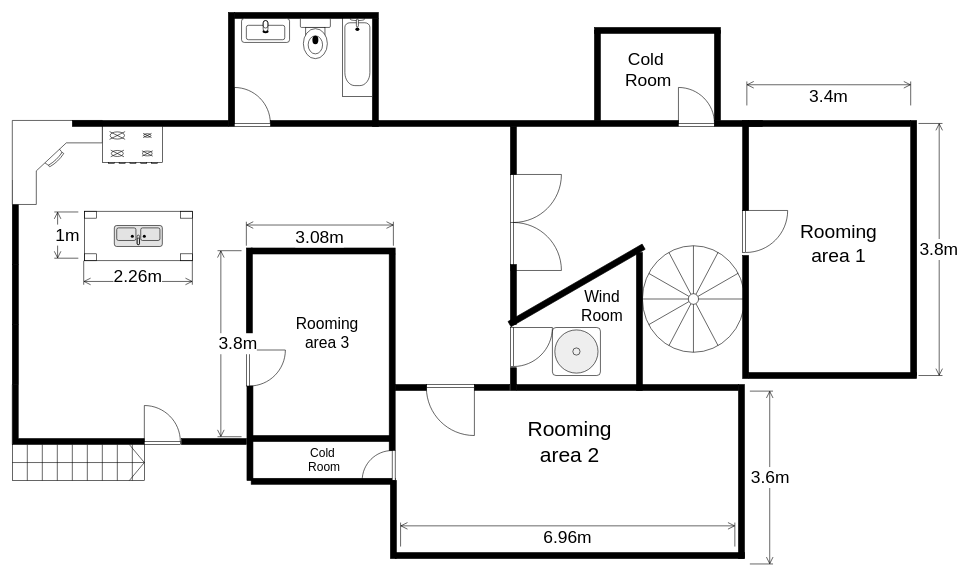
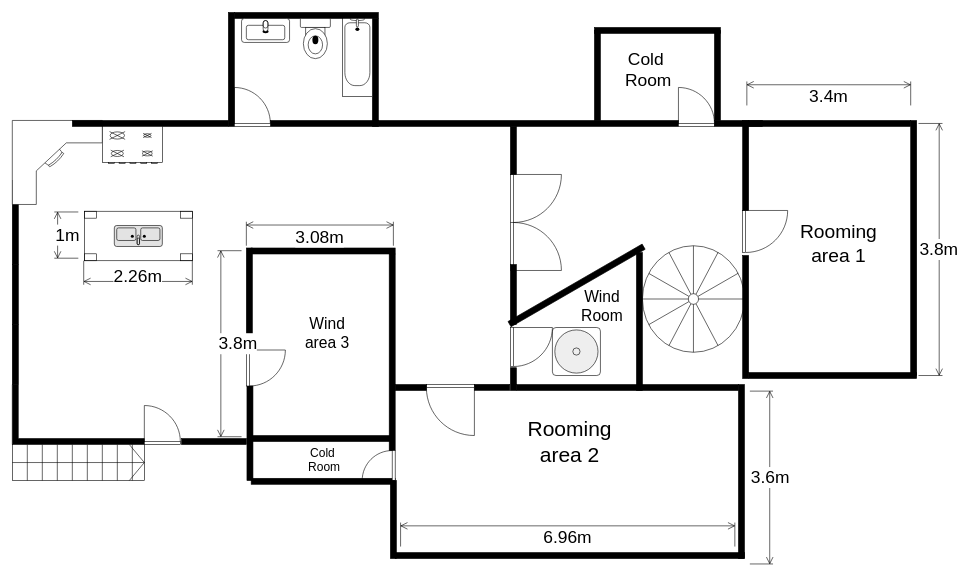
  <mxCell id="0" />
  <mxCell id="1" parent="0" />
  <mxCell id="2" value="" style="verticalLabelPosition=bottom;html=1;verticalAlign=top;align=center;shape=mxgraph.floorplan.wallCorner;fillColor=#000000;direction=north" parent="1" vertex="1"><mxGeometry x="20" y="640" width="220" height="100" as="geometry" /></mxCell>
  <mxCell id="3" value="" style="verticalLabelPosition=bottom;html=1;verticalAlign=top;align=center;shape=mxgraph.floorplan.wall;fillColor=#000000;direction=south;" parent="1" vertex="1"><mxGeometry x="20" y="540" width="10" height="100" as="geometry" /></mxCell>
  <mxCell id="4" value="" style="verticalLabelPosition=bottom;html=1;verticalAlign=top;align=center;shape=mxgraph.floorplan.wall;fillColor=#000000;direction=south;" parent="1" vertex="1"><mxGeometry x="20" y="440" width="10" height="100" as="geometry" /></mxCell>
  <mxCell id="5" value="" style="verticalLabelPosition=bottom;html=1;verticalAlign=top;align=center;shape=mxgraph.floorplan.wall;fillColor=#000000;direction=south;" parent="1" vertex="1"><mxGeometry x="20" y="300" width="10" height="140" as="geometry" /></mxCell>
  <mxCell id="6" value="" style="verticalLabelPosition=bottom;html=1;verticalAlign=top;align=center;shape=mxgraph.floorplan.doorRight;aspect=fixed;direction=west;" parent="1" vertex="1"><mxGeometry x="240" y="676.25" width="60" height="63.75" as="geometry" /></mxCell>
  <mxCell id="7" value="" style="verticalLabelPosition=bottom;html=1;verticalAlign=top;align=center;shape=mxgraph.floorplan.stairs;" parent="1" vertex="1"><mxGeometry x="20" y="740" width="220" height="60" as="geometry" /></mxCell>
  <mxCell id="8" value="" style="verticalLabelPosition=bottom;html=1;verticalAlign=top;align=center;shape=mxgraph.floorplan.desk_corner;fontFamily=Helvetica;fontSize=12;" parent="1" vertex="1"><mxGeometry x="20" y="200" width="150" height="140" as="geometry" /></mxCell>
  <mxCell id="9" value="" style="verticalLabelPosition=bottom;html=1;verticalAlign=top;align=center;shape=mxgraph.floorplan.wall;fillColor=#000000;" parent="1" vertex="1"><mxGeometry x="120" y="200" width="260" height="10" as="geometry" /></mxCell>
  <mxCell id="10" value="" style="verticalLabelPosition=bottom;html=1;verticalAlign=top;align=center;shape=mxgraph.floorplan.wall;fillColor=#000000;direction=south;" parent="1" vertex="1"><mxGeometry x="380" y="20" width="10" height="190" as="geometry" /></mxCell>
  <mxCell id="11" value="" style="verticalLabelPosition=bottom;html=1;verticalAlign=top;align=center;shape=mxgraph.floorplan.wall;fillColor=#000000;" parent="1" vertex="1"><mxGeometry x="390" y="20" width="240" height="10" as="geometry" /></mxCell>
  <mxCell id="12" value="" style="verticalLabelPosition=bottom;html=1;verticalAlign=top;align=center;shape=mxgraph.floorplan.wall;fillColor=#000000;direction=south;" parent="1" vertex="1"><mxGeometry x="620" y="30" width="10" height="180" as="geometry" /></mxCell>
  <mxCell id="13" value="" style="verticalLabelPosition=bottom;html=1;verticalAlign=top;align=center;shape=mxgraph.floorplan.wall;fillColor=#000000;" parent="1" vertex="1"><mxGeometry x="450" y="200" width="180" height="10" as="geometry" /></mxCell>
  <mxCell id="14" value="" style="verticalLabelPosition=bottom;html=1;verticalAlign=top;align=center;shape=mxgraph.floorplan.wall;fillColor=#000000;" parent="1" vertex="1"><mxGeometry x="302" y="730" width="108" height="10" as="geometry" /></mxCell>
  <mxCell id="15" value="" style="verticalLabelPosition=bottom;html=1;verticalAlign=top;align=center;shape=mxgraph.floorplan.doorRight;aspect=fixed;direction=west;" parent="1" vertex="1"><mxGeometry x="390" y="146.25" width="60" height="63.75" as="geometry" /></mxCell>
  <mxCell id="16" value="" style="verticalLabelPosition=bottom;html=1;verticalAlign=top;align=center;shape=mxgraph.floorplan.bathtub;direction=south;" parent="1" vertex="1"><mxGeometry x="570" y="30" width="50" height="130" as="geometry" /></mxCell>
  <mxCell id="17" value="" style="verticalLabelPosition=bottom;html=1;verticalAlign=top;align=center;shape=mxgraph.floorplan.toilet;" parent="1" vertex="1"><mxGeometry x="500" y="30" width="50" height="67" as="geometry" /></mxCell>
  <mxCell id="18" value="" style="verticalLabelPosition=bottom;html=1;verticalAlign=top;align=center;shape=mxgraph.floorplan.sink_2;" parent="1" vertex="1"><mxGeometry x="402" y="30" width="80" height="40" as="geometry" /></mxCell>
  <mxCell id="19" value="" style="verticalLabelPosition=bottom;html=1;verticalAlign=top;align=center;shape=mxgraph.floorplan.range_1;" parent="1" vertex="1"><mxGeometry x="170" y="210" width="100" height="62" as="geometry" /></mxCell>
  <mxCell id="20" value="" style="verticalLabelPosition=bottom;html=1;verticalAlign=top;align=center;shape=mxgraph.floorplan.wall;fillColor=#000000;direction=south;" parent="1" vertex="1"><mxGeometry x="410.01" y="642.5" width="12" height="157.5" as="geometry" /></mxCell>
  <mxCell id="21" value="" style="verticalLabelPosition=bottom;html=1;verticalAlign=top;align=center;shape=mxgraph.floorplan.doorRight;aspect=fixed;direction=north;" parent="1" vertex="1"><mxGeometry x="410.005" y="582.495" width="63.75" height="60" as="geometry" /></mxCell>
  <mxCell id="22" value="" style="verticalLabelPosition=bottom;html=1;verticalAlign=top;align=center;shape=mxgraph.floorplan.wall;fillColor=#000000;direction=south;" parent="1" vertex="1"><mxGeometry x="410" y="412.5" width="10" height="169.99" as="geometry" /></mxCell>
  <mxCell id="23" value="" style="verticalLabelPosition=bottom;html=1;verticalAlign=top;align=center;shape=mxgraph.floorplan.wall;fillColor=#000000;" parent="1" vertex="1"><mxGeometry x="418.01" y="412.5" width="240" height="10" as="geometry" /></mxCell>
  <mxCell id="24" value="" style="verticalLabelPosition=bottom;html=1;verticalAlign=top;align=center;shape=mxgraph.floorplan.wall;fillColor=#000000;direction=south;" parent="1" vertex="1"><mxGeometry x="648.01" y="422.5" width="10" height="327.5" as="geometry" /></mxCell>
  <mxCell id="25" value="" style="verticalLabelPosition=bottom;html=1;verticalAlign=top;align=center;shape=mxgraph.floorplan.wall;fillColor=#000000;" parent="1" vertex="1"><mxGeometry x="418.01" y="732.5" width="240" height="137.5" as="geometry" /></mxCell>
  <mxCell id="26" value="" style="verticalLabelPosition=bottom;html=1;verticalAlign=top;align=center;shape=mxgraph.floorplan.sink_double;fillColor=#E3E3E3;direction=west;" parent="1" vertex="1"><mxGeometry x="190" y="375" width="80" height="35" as="geometry" /></mxCell>
  <mxCell id="27" value="" style="verticalLabelPosition=bottom;html=1;verticalAlign=top;align=center;shape=mxgraph.floorplan.table;fillColor=none;" parent="1" vertex="1"><mxGeometry x="140" y="351.25" width="180" height="82.5" as="geometry" /></mxCell>
  <mxCell id="28" value="" style="verticalLabelPosition=bottom;html=1;verticalAlign=top;align=center;shape=mxgraph.floorplan.wall;fillColor=#000000;" parent="1" vertex="1"><mxGeometry x="630" y="200" width="500" height="10" as="geometry" /></mxCell>
  <mxCell id="29" value="" style="verticalLabelPosition=bottom;html=1;verticalAlign=top;align=center;shape=mxgraph.floorplan.wall;fillColor=#000000;direction=south;" parent="1" vertex="1"><mxGeometry x="850" y="220" height="70" as="geometry" /></mxCell>
  <mxCell id="30" value="" style="verticalLabelPosition=bottom;html=1;verticalAlign=top;align=center;shape=mxgraph.floorplan.doorDouble;aspect=fixed;fillColor=none;direction=north;" parent="1" vertex="1"><mxGeometry x="850" y="290" width="85" height="160" as="geometry" /></mxCell>
  <mxCell id="31" value="" style="verticalLabelPosition=bottom;html=1;verticalAlign=top;align=center;shape=mxgraph.floorplan.doorRight;aspect=fixed;direction=north;" parent="1" vertex="1"><mxGeometry x="850" y="545" width="69.06" height="65" as="geometry" /></mxCell>
  <mxCell id="32" value="" style="verticalLabelPosition=bottom;html=1;verticalAlign=top;align=center;shape=mxgraph.floorplan.doorRight;aspect=fixed;direction=east;" parent="1" vertex="1"><mxGeometry x="710" y="640" width="80" height="84.99" as="geometry" /></mxCell>
  <mxCell id="33" value="" style="verticalLabelPosition=bottom;html=1;verticalAlign=top;align=center;shape=mxgraph.floorplan.water_cooler;fillColor=none;" parent="1" vertex="1"><mxGeometry x="920" y="545" width="80" height="80" as="geometry" /></mxCell>
  <mxCell id="34" value="" style="verticalLabelPosition=bottom;html=1;verticalAlign=top;align=center;shape=mxgraph.floorplan.wall;fillColor=#000000;direction=south;" parent="1" vertex="1"><mxGeometry x="850" y="612" width="10" height="38" as="geometry" /></mxCell>
  <mxCell id="35" value="&lt;font style=&quot;font-size: 26px;&quot;&gt;Wind Room&lt;/font&gt;" style="text;html=1;strokeColor=none;fillColor=none;align=center;verticalAlign=middle;whiteSpace=wrap;rounded=0;fontSize=26;" parent="1" vertex="1"><mxGeometry x="966.01" y="480" width="73.99" height="60" as="geometry" /></mxCell>
  <mxCell id="36" value="" style="verticalLabelPosition=bottom;html=1;verticalAlign=top;align=center;shape=mxgraph.floorplan.wall;fillColor=#000000;rotation=-30;" parent="1" vertex="1"><mxGeometry x="831.25" y="469.85" width="258.04" height="10" as="geometry" /></mxCell>
  <mxCell id="37" value="" style="verticalLabelPosition=bottom;html=1;verticalAlign=top;align=center;shape=mxgraph.floorplan.wall;fillColor=#000000;direction=north;" parent="1" vertex="1"><mxGeometry x="1040" y="420" width="50" height="230" as="geometry" /></mxCell>
  <mxCell id="38" value="" style="verticalLabelPosition=bottom;html=1;verticalAlign=top;align=center;shape=mxgraph.floorplan.wall;fillColor=#000000;" parent="1" vertex="1"><mxGeometry x="860" y="640" width="370" height="10" as="geometry" /></mxCell>
  <mxCell id="39" value="" style="verticalLabelPosition=bottom;html=1;verticalAlign=top;align=center;shape=mxgraph.floorplan.spiral_stairs;fillColor=none;" parent="1" vertex="1"><mxGeometry x="1070" y="408.74" width="170" height="177.51" as="geometry" /></mxCell>
  <mxCell id="40" value="" style="verticalLabelPosition=bottom;html=1;verticalAlign=top;align=center;shape=mxgraph.floorplan.wall;fillColor=#000000;direction=south;" parent="1" vertex="1"><mxGeometry x="850" y="440" width="10" height="100" as="geometry" /></mxCell>
  <mxCell id="41" value="" style="verticalLabelPosition=bottom;html=1;verticalAlign=top;align=center;shape=mxgraph.floorplan.wall;fillColor=#000000;direction=south;" parent="1" vertex="1"><mxGeometry x="850" y="210" width="10" height="80" as="geometry" /></mxCell>
  <mxCell id="42" value="" style="verticalLabelPosition=bottom;html=1;verticalAlign=top;align=center;shape=mxgraph.floorplan.doorRight;aspect=fixed;direction=north;" parent="1" vertex="1"><mxGeometry x="1237" y="350" width="74.38" height="70" as="geometry" /></mxCell>
  <mxCell id="43" value="" style="verticalLabelPosition=bottom;html=1;verticalAlign=top;align=center;shape=mxgraph.floorplan.wall;fillColor=#000000;direction=south;" parent="1" vertex="1"><mxGeometry x="1237" y="200" width="10" height="150" as="geometry" /></mxCell>
  <mxCell id="44" value="" style="verticalLabelPosition=bottom;html=1;verticalAlign=top;align=center;shape=mxgraph.floorplan.wall;fillColor=#000000;" parent="1" vertex="1"><mxGeometry x="658.01" y="920" width="582" height="10" as="geometry" /></mxCell>
  <mxCell id="45" value="" style="verticalLabelPosition=bottom;html=1;verticalAlign=top;align=center;shape=mxgraph.floorplan.wall;fillColor=#000000;direction=south;" parent="1" vertex="1"><mxGeometry x="1230" y="640" width="10" height="290" as="geometry" /></mxCell>
  <mxCell id="46" value="" style="verticalLabelPosition=bottom;html=1;verticalAlign=top;align=center;shape=mxgraph.floorplan.wall;fillColor=#000000;" parent="1" vertex="1"><mxGeometry x="658" y="640" width="52" height="10" as="geometry" /></mxCell>
  <mxCell id="47" value="" style="verticalLabelPosition=bottom;html=1;verticalAlign=top;align=center;shape=mxgraph.floorplan.wall;fillColor=#000000;" parent="1" vertex="1"><mxGeometry x="790" y="613.25" width="59" height="63" as="geometry" /></mxCell>
  <mxCell id="48" value="" style="verticalLabelPosition=bottom;html=1;verticalAlign=top;align=center;shape=mxgraph.floorplan.doorRight;aspect=fixed;direction=west;" parent="1" vertex="1"><mxGeometry x="1130.005" y="146.255" width="60" height="63.75" as="geometry" /></mxCell>
  <mxCell id="49" value="" style="verticalLabelPosition=bottom;html=1;verticalAlign=top;align=center;shape=mxgraph.floorplan.wall;fillColor=#000000;" parent="1" vertex="1"><mxGeometry x="1190" y="200" width="80" height="10" as="geometry" /></mxCell>
  <mxCell id="50" value="" style="verticalLabelPosition=bottom;html=1;verticalAlign=top;align=center;shape=mxgraph.floorplan.wall;fillColor=#000000;" parent="1" vertex="1"><mxGeometry x="420" y="725" width="230" height="10" as="geometry" /></mxCell>
  <mxCell id="51" value="" style="verticalLabelPosition=bottom;html=1;verticalAlign=top;align=center;shape=mxgraph.floorplan.doorRight;aspect=fixed;direction=south;" parent="1" vertex="1"><mxGeometry x="604.88" y="750" width="53.12" height="50" as="geometry" /></mxCell>
  <mxCell id="52" value="" style="verticalLabelPosition=bottom;html=1;verticalAlign=top;align=center;shape=mxgraph.floorplan.wall;fillColor=#000000;direction=south;" parent="1" vertex="1"><mxGeometry x="650" y="800" width="10" height="130" as="geometry" /></mxCell>
  <mxCell id="53" value="" style="verticalLabelPosition=bottom;html=1;verticalAlign=top;align=center;shape=mxgraph.floorplan.wall;fillColor=#000000;" parent="1" vertex="1"><mxGeometry x="990" y="45" width="210" height="10" as="geometry" /></mxCell>
  <mxCell id="54" value="" style="verticalLabelPosition=bottom;html=1;verticalAlign=top;align=center;shape=mxgraph.floorplan.wall;fillColor=#000000;direction=south;" parent="1" vertex="1"><mxGeometry x="1190.01" y="50" width="10" height="150" as="geometry" /></mxCell>
  <mxCell id="55" value="" style="verticalLabelPosition=bottom;html=1;verticalAlign=top;align=center;shape=mxgraph.floorplan.wall;fillColor=#000000;direction=south;" parent="1" vertex="1"><mxGeometry x="1237" y="425" width="10" height="205" as="geometry" /></mxCell>
  <mxCell id="56" value="" style="verticalLabelPosition=bottom;html=1;verticalAlign=top;align=center;shape=mxgraph.floorplan.wall;fillColor=#000000;" parent="1" vertex="1"><mxGeometry x="1247" y="620" width="280" height="10" as="geometry" /></mxCell>
  <mxCell id="57" value="" style="verticalLabelPosition=bottom;html=1;verticalAlign=top;align=center;shape=mxgraph.floorplan.wall;fillColor=#000000;direction=south;" parent="1" vertex="1"><mxGeometry x="1517" y="200" width="10" height="425" as="geometry" /></mxCell>
  <mxCell id="58" value="" style="verticalLabelPosition=bottom;html=1;verticalAlign=top;align=center;shape=mxgraph.floorplan.wall;fillColor=#000000;" parent="1" vertex="1"><mxGeometry x="1247" y="200" width="270" height="10" as="geometry" /></mxCell>
  <mxCell id="59" value="" style="verticalLabelPosition=bottom;html=1;verticalAlign=top;align=center;shape=mxgraph.floorplan.wall;fillColor=#000000;direction=south;" parent="1" vertex="1"><mxGeometry x="990" y="50" width="10" height="150" as="geometry" /></mxCell>
  <mxCell id="60" value="Cold&amp;nbsp;&lt;br style=&quot;font-size: 20px;&quot;&gt;Room" style="text;html=1;strokeColor=none;fillColor=none;align=center;verticalAlign=middle;whiteSpace=wrap;rounded=0;strokeWidth=7;fontSize=20;" parent="1" vertex="1"><mxGeometry x="479.99" y="720" width="120.01" height="90" as="geometry" /></mxCell>
  <mxCell id="61" value="Cold&amp;nbsp;&lt;br style=&quot;font-size: 29px;&quot;&gt;Room" style="text;html=1;strokeColor=none;fillColor=none;align=center;verticalAlign=middle;whiteSpace=wrap;rounded=0;strokeWidth=7;fontSize=29;" parent="1" vertex="1"><mxGeometry x="1020" y="70" width="120.01" height="90" as="geometry" /></mxCell>
  <mxCell id="62" value="Rooming area 1" style="text;html=1;strokeColor=none;fillColor=none;align=center;verticalAlign=middle;whiteSpace=wrap;rounded=0;strokeWidth=7;fontSize=32;" parent="1" vertex="1"><mxGeometry x="1337" y="360" width="120.01" height="90" as="geometry" /></mxCell>
  <mxCell id="63" value="Rooming area 2" style="text;html=1;strokeColor=none;fillColor=none;align=center;verticalAlign=middle;whiteSpace=wrap;rounded=0;strokeWidth=7;fontSize=35;" parent="1" vertex="1"><mxGeometry x="889" y="690" width="120.01" height="90" as="geometry" /></mxCell>
- <mxCell id="64" value="Rooming area 3" style="text;html=1;strokeColor=none;fillColor=none;align=center;verticalAlign=middle;whiteSpace=wrap;rounded=0;strokeWidth=7;fontSize=26;" parent="1" vertex="1"><mxGeometry x="484.87" y="510" width="120.01" height="90" as="geometry" /></mxCell>
+ <mxCell id="64" value="Wind area 3" style="text;html=1;strokeColor=none;fillColor=none;align=center;verticalAlign=middle;whiteSpace=wrap;rounded=0;strokeWidth=7;fontSize=26;" parent="1" vertex="1"><mxGeometry x="484.87" y="510" width="120.01" height="90" as="geometry" /></mxCell>
  <mxCell id="65" value="2.26m" style="shape=dimension;whiteSpace=wrap;html=1;align=center;points=[];verticalAlign=bottom;spacingBottom=-5;labelBackgroundColor=#ffffff;fontSize=29;" parent="1" vertex="1"><mxGeometry x="139" y="433.75" width="181" height="40" as="geometry" /></mxCell>
  <mxCell id="66" value="1m" style="shape=dimension;direction=south;whiteSpace=wrap;html=1;align=left;points=[];verticalAlign=middle;labelBackgroundColor=#ffffff;fontSize=29;" parent="1" vertex="1"><mxGeometry x="90" y="352.5" width="40" height="77" as="geometry" /></mxCell>
  <mxCell id="67" value="3.8m" style="shape=dimension;direction=south;whiteSpace=wrap;html=1;align=left;points=[];verticalAlign=middle;labelBackgroundColor=#ffffff;fontSize=29;" parent="1" vertex="1"><mxGeometry x="362" y="417" width="40" height="310" as="geometry" /></mxCell>
  <mxCell id="68" value="3.4m" style="shape=dimension;whiteSpace=wrap;html=1;align=center;points=[];verticalAlign=bottom;spacingBottom=-5;labelBackgroundColor=#ffffff;fontSize=29;direction=west;" parent="1" vertex="1"><mxGeometry x="1244" y="135" width="273" height="40" as="geometry" /></mxCell>
  <mxCell id="69" value="6.96m" style="shape=dimension;whiteSpace=wrap;html=1;align=center;points=[];verticalAlign=bottom;spacingBottom=-5;labelBackgroundColor=#ffffff;fontSize=29;direction=west;" parent="1" vertex="1"><mxGeometry x="667" y="870" width="557" height="40" as="geometry" /></mxCell>
  <mxCell id="70" value="3.6m" style="shape=dimension;direction=north;whiteSpace=wrap;html=1;align=left;points=[];verticalAlign=middle;labelBackgroundColor=#ffffff;fontSize=29;" parent="1" vertex="1"><mxGeometry x="1249" y="651" width="38.62" height="288" as="geometry" /></mxCell>
  <mxCell id="71" value="3.08m" style="shape=dimension;whiteSpace=wrap;html=1;align=center;points=[];verticalAlign=bottom;spacingBottom=-5;labelBackgroundColor=#ffffff;fontSize=29;direction=west;" parent="1" vertex="1"><mxGeometry x="410.01" y="368.74" width="245" height="40" as="geometry" /></mxCell>
  <mxCell id="72" value="3.8m" style="shape=dimension;direction=north;whiteSpace=wrap;html=1;align=left;points=[];verticalAlign=middle;labelBackgroundColor=#ffffff;fontSize=29;" parent="1" vertex="1"><mxGeometry x="1530" y="205" width="40" height="420" as="geometry" /></mxCell>
